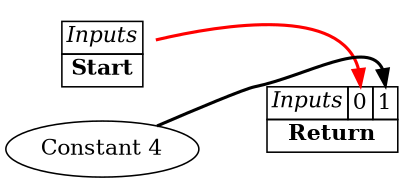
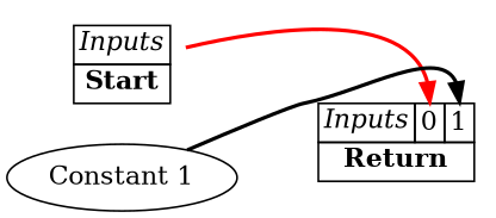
  digraph {
    rankdir=LR
    node [shape=none]
    edge [style=bold]
    n1 [label=<         <TABLE BORDER="0" CELLBORDER="1" CELLSPACING="0">             <TR>                 <TD><I>Inputs</I></TD>             </TR>             <TR>                 <TD COLSPAN="3"><B>Start</B></TD>             </TR>         </TABLE>     >]
    n2 [label=<         <TABLE BORDER="0" CELLBORDER="1" CELLSPACING="0">             <TR>                 <TD><I>Inputs</I></TD>                 <TD PORT="input0">0</TD>                 <TD PORT="input1">1</TD>             </TR>             <TR>                 <TD COLSPAN="3"><B>Return</B></TD>             </TR>         </TABLE>     >]
-   n3 [label="Constant 4" color=black shape=ellipse]
+   n3 [label="Constant 1" color=black shape=ellipse]
    n1 -> n2 [color=red headport=input0]
    n3 -> n2 [headport=input1]
  }
